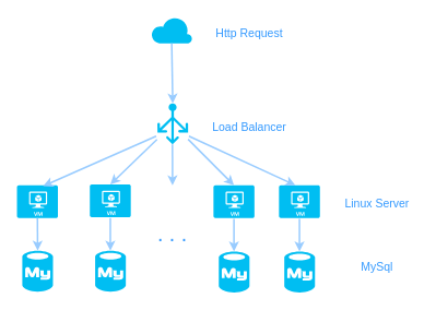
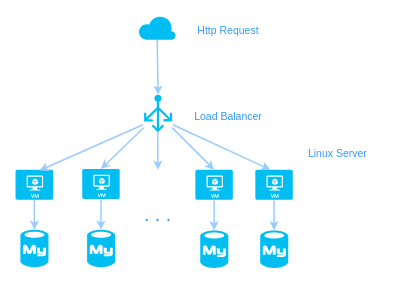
  <mxCell id="0" />
  <mxCell id="1" parent="0" />
  <mxCell id="2" value="" style="verticalLabelPosition=bottom;html=1;verticalAlign=top;align=center;strokeColor=none;fillColor=#00BEF2;shape=mxgraph.azure.cloud;" vertex="1" parent="1"><mxGeometry x="184" y="20" width="50" height="32.5" as="geometry" /></mxCell>
  <mxCell id="3" value="" style="verticalLabelPosition=bottom;html=1;verticalAlign=top;align=center;strokeColor=none;fillColor=#00BEF2;shape=mxgraph.azure.load_balancer_generic;pointerEvents=1;" vertex="1" parent="1"><mxGeometry x="191.5" y="126" width="37.5" height="50" as="geometry" /></mxCell>
  <mxCell id="4" value="" style="verticalLabelPosition=bottom;html=1;verticalAlign=top;align=center;strokeColor=none;fillColor=#00BEF2;shape=mxgraph.azure.virtual_machine;" vertex="1" parent="1"><mxGeometry x="109" y="225" width="50" height="40" as="geometry" /></mxCell>
  <mxCell id="5" value="" style="verticalLabelPosition=bottom;html=1;verticalAlign=top;align=center;strokeColor=none;fillColor=#00BEF2;shape=mxgraph.azure.mysql_database;" vertex="1" parent="1"><mxGeometry x="26.5" y="306" width="37.5" height="50" as="geometry" /></mxCell>
  <mxCell id="6" value="" style="verticalLabelPosition=bottom;html=1;verticalAlign=top;align=center;strokeColor=none;fillColor=#00BEF2;shape=mxgraph.azure.virtual_machine;" vertex="1" parent="1"><mxGeometry x="20" y="226" width="50" height="40" as="geometry" /></mxCell>
  <mxCell id="7" value="" style="verticalLabelPosition=bottom;html=1;verticalAlign=top;align=center;strokeColor=none;fillColor=#00BEF2;shape=mxgraph.azure.mysql_database;" vertex="1" parent="1"><mxGeometry x="115.5" y="306" width="37.5" height="50" as="geometry" /></mxCell>
  <mxCell id="8" value="" style="endArrow=classic;html=1;exitX=0.5;exitY=1;exitDx=0;exitDy=0;exitPerimeter=0;strokeWidth=2;fillColor=#1ba1e2;strokeColor=#99CCFF;entryX=0.5;entryY=0;entryDx=0;entryDy=0;entryPerimeter=0;" edge="1" parent="1" source="6" target="5"><mxGeometry width="50" height="50" relative="1" as="geometry"><mxPoint x="20" y="426" as="sourcePoint" /><mxPoint x="45" y="296" as="targetPoint" /></mxGeometry></mxCell>
  <mxCell id="9" value=". . ." style="text;html=1;strokeColor=none;fillColor=none;align=center;verticalAlign=middle;whiteSpace=wrap;rounded=0;strokeWidth=3;fontSize=26;fontColor=#3399FF;" vertex="1" parent="1"><mxGeometry x="190" y="276" width="40" height="20" as="geometry" /></mxCell>
  <mxCell id="10" value="" style="endArrow=classic;html=1;strokeWidth=2;fillColor=#1ba1e2;strokeColor=#99CCFF;" edge="1" parent="1"><mxGeometry width="50" height="50" relative="1" as="geometry"><mxPoint x="134" y="266" as="sourcePoint" /><mxPoint x="134" y="306" as="targetPoint" /><Array as="points" /></mxGeometry></mxCell>
  <mxCell id="11" value="" style="verticalLabelPosition=bottom;html=1;verticalAlign=top;align=center;strokeColor=none;fillColor=#00BEF2;shape=mxgraph.azure.virtual_machine;" vertex="1" parent="1"><mxGeometry x="260" y="226" width="50" height="40" as="geometry" /></mxCell>
  <mxCell id="12" value="" style="verticalLabelPosition=bottom;html=1;verticalAlign=top;align=center;strokeColor=none;fillColor=#00BEF2;shape=mxgraph.azure.mysql_database;" vertex="1" parent="1"><mxGeometry x="266.5" y="307" width="37.5" height="50" as="geometry" /></mxCell>
  <mxCell id="13" value="" style="endArrow=classic;html=1;strokeWidth=2;fillColor=#1ba1e2;strokeColor=#99CCFF;" edge="1" parent="1"><mxGeometry width="50" height="50" relative="1" as="geometry"><mxPoint x="285" y="267" as="sourcePoint" /><mxPoint x="285" y="307" as="targetPoint" /><Array as="points" /></mxGeometry></mxCell>
  <mxCell id="14" value="" style="verticalLabelPosition=bottom;html=1;verticalAlign=top;align=center;strokeColor=none;fillColor=#00BEF2;shape=mxgraph.azure.virtual_machine;" vertex="1" parent="1"><mxGeometry x="340" y="226" width="50" height="40" as="geometry" /></mxCell>
  <mxCell id="15" value="" style="verticalLabelPosition=bottom;html=1;verticalAlign=top;align=center;strokeColor=none;fillColor=#00BEF2;shape=mxgraph.azure.mysql_database;" vertex="1" parent="1"><mxGeometry x="346.5" y="307" width="37.5" height="50" as="geometry" /></mxCell>
  <mxCell id="16" value="" style="endArrow=classic;html=1;strokeWidth=2;fillColor=#1ba1e2;strokeColor=#99CCFF;" edge="1" parent="1"><mxGeometry width="50" height="50" relative="1" as="geometry"><mxPoint x="365" y="267" as="sourcePoint" /><mxPoint x="365" y="307" as="targetPoint" /><Array as="points" /></mxGeometry></mxCell>
  <mxCell id="17" value="" style="endArrow=classic;html=1;strokeWidth=2;fillColor=#1ba1e2;strokeColor=#99CCFF;exitX=-0.013;exitY=0.88;exitDx=0;exitDy=0;exitPerimeter=0;entryX=0.5;entryY=0;entryDx=0;entryDy=0;entryPerimeter=0;" edge="1" parent="1" source="3" target="4"><mxGeometry width="50" height="50" relative="1" as="geometry"><mxPoint x="144" y="276" as="sourcePoint" /><mxPoint x="144" y="316" as="targetPoint" /><Array as="points" /></mxGeometry></mxCell>
  <mxCell id="18" value="" style="endArrow=classic;html=1;strokeWidth=2;fillColor=#1ba1e2;strokeColor=#99CCFF;entryX=0.64;entryY=0.025;entryDx=0;entryDy=0;entryPerimeter=0;" edge="1" parent="1" target="6"><mxGeometry width="50" height="50" relative="1" as="geometry"><mxPoint x="190" y="166" as="sourcePoint" /><mxPoint x="144" y="235" as="targetPoint" /><Array as="points" /></mxGeometry></mxCell>
  <mxCell id="19" value="" style="endArrow=classic;html=1;strokeWidth=2;fillColor=#1ba1e2;strokeColor=#99CCFF;exitX=0.49;exitY=1;exitDx=0;exitDy=0;exitPerimeter=0;" edge="1" parent="1" source="3"><mxGeometry width="50" height="50" relative="1" as="geometry"><mxPoint x="201.013" y="180" as="sourcePoint" /><mxPoint x="210" y="226" as="targetPoint" /><Array as="points" /></mxGeometry></mxCell>
  <mxCell id="20" value="" style="endArrow=classic;html=1;strokeWidth=2;fillColor=#1ba1e2;strokeColor=#99CCFF;entryX=0.5;entryY=0;entryDx=0;entryDy=0;entryPerimeter=0;" edge="1" parent="1" source="3" target="11"><mxGeometry width="50" height="50" relative="1" as="geometry"><mxPoint x="201.013" y="180" as="sourcePoint" /><mxPoint x="144" y="235" as="targetPoint" /><Array as="points" /></mxGeometry></mxCell>
  <mxCell id="21" value="" style="endArrow=classic;html=1;strokeWidth=2;fillColor=#1ba1e2;strokeColor=#99CCFF;entryX=0.4;entryY=0;entryDx=0;entryDy=0;entryPerimeter=0;" edge="1" parent="1" target="14"><mxGeometry width="50" height="50" relative="1" as="geometry"><mxPoint x="230" y="166" as="sourcePoint" /><mxPoint x="374.5" y="232" as="targetPoint" /><Array as="points" /></mxGeometry></mxCell>
  <mxCell id="22" value="" style="endArrow=classic;html=1;strokeWidth=2;fillColor=#1ba1e2;strokeColor=#99CCFF;entryX=0.5;entryY=0;entryDx=0;entryDy=0;entryPerimeter=0;exitX=0.5;exitY=1;exitDx=0;exitDy=0;exitPerimeter=0;" edge="1" parent="1" source="2" target="3"><mxGeometry width="50" height="50" relative="1" as="geometry"><mxPoint x="240" y="176" as="sourcePoint" /><mxPoint x="370" y="236" as="targetPoint" /><Array as="points" /></mxGeometry></mxCell>
  <mxCell id="23" value="&lt;font style=&quot;font-size: 14px&quot;&gt;Http Request&lt;/font&gt;" style="text;html=1;strokeColor=none;fillColor=none;align=center;verticalAlign=middle;whiteSpace=wrap;rounded=0;fontSize=26;fontColor=#3399FF;" vertex="1" parent="1"><mxGeometry x="254" y="26.5" width="100" height="20" as="geometry" /></mxCell>
- <mxCell id="24" value="&lt;font style=&quot;font-size: 14px&quot;&gt;Linux Server&lt;/font&gt;" style="text;html=1;strokeColor=none;fillColor=none;align=center;verticalAlign=middle;whiteSpace=wrap;rounded=0;fontSize=26;fontColor=#3399FF;" vertex="1" parent="1"><mxGeometry x="410" y="235" width="100" height="20" as="geometry" /></mxCell>
- <mxCell id="25" value="&lt;font style=&quot;font-size: 14px&quot;&gt;MySql&lt;/font&gt;" style="text;html=1;strokeColor=none;fillColor=none;align=center;verticalAlign=middle;whiteSpace=wrap;rounded=0;fontSize=26;fontColor=#3399FF;" vertex="1" parent="1"><mxGeometry x="410" y="312" width="100" height="20" as="geometry" /></mxCell>
+ <mxCell id="24" value="&lt;font style=&quot;font-size: 14px&quot;&gt;Linux Server&lt;/font&gt;" style="text;html=1;strokeColor=none;fillColor=none;align=center;verticalAlign=middle;whiteSpace=wrap;rounded=0;fontSize=26;fontColor=#3399FF;" vertex="1" parent="1"><mxGeometry x="400" y="190" width="100" height="20" as="geometry" /></mxCell>
  <mxCell id="26" value="&lt;font style=&quot;font-size: 14px&quot;&gt;Load Balancer&lt;/font&gt;" style="text;html=1;strokeColor=none;fillColor=none;align=center;verticalAlign=middle;whiteSpace=wrap;rounded=0;fontSize=26;fontColor=#3399FF;" vertex="1" parent="1"><mxGeometry x="254" y="141" width="100" height="20" as="geometry" /></mxCell>
